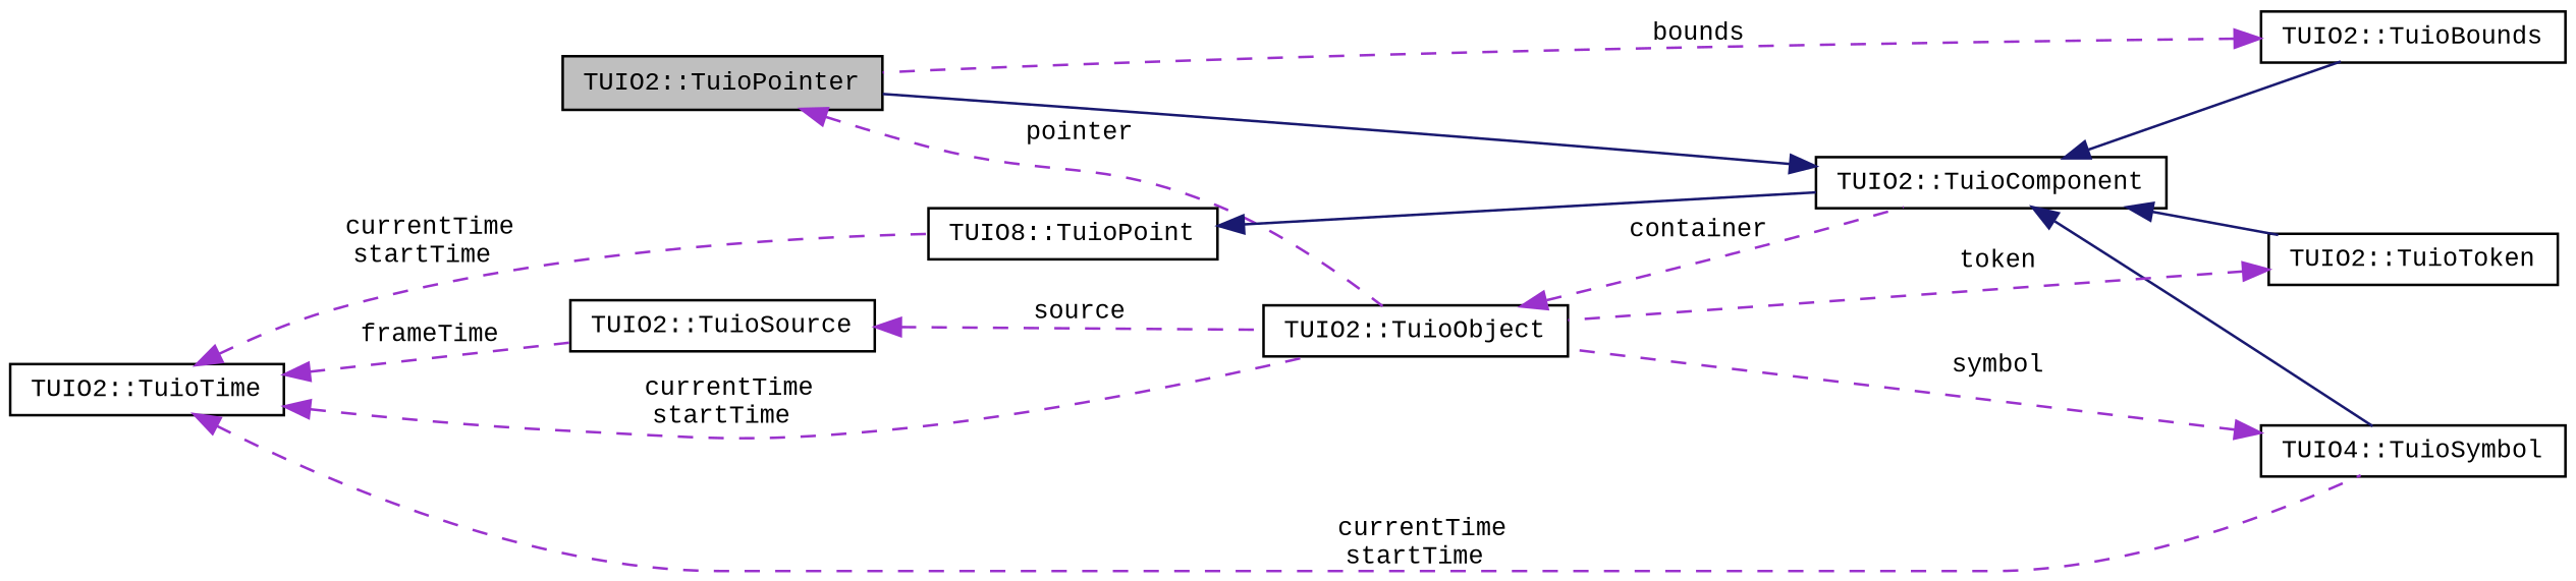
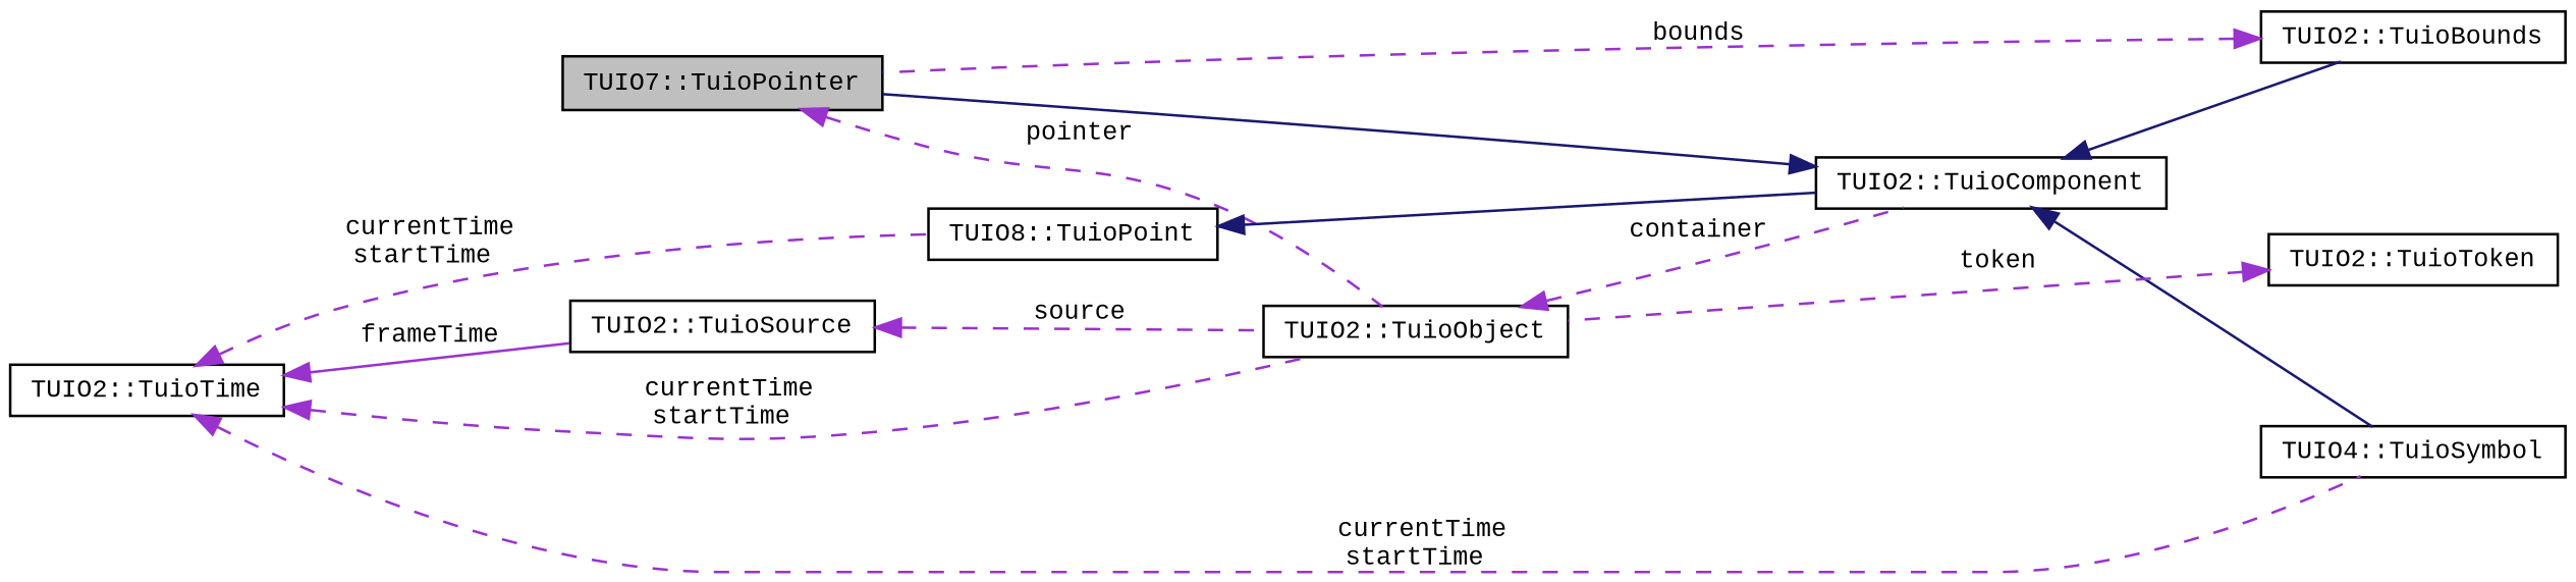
  digraph {
    fontname="Liberation Mono"
    rankdir=LR
    node [color=black fillcolor=white fontname="Liberation Mono" fontsize=10 shape=record style=filled]
    edge [color=darkorchid3 dir=back fontname="Liberation Mono" fontsize=10 labelfontname=Helvetica labelfontsize=10 style=dashed]
-   n1 [fillcolor=grey75 fontcolor=black height=0.2 label="TUIO2::TuioPointer" width=0.4]
+   n1 [fillcolor=grey75 fontcolor=black height=0.2 label="TUIO7::TuioPointer" width=0.4]
    n2 [height=0.2 label="TUIO2::TuioObject" width=0.4]
    n3 [height=0.2 label="TUIO2::TuioComponent" width=0.4]
    n4 [height=0.2 label="TUIO2::TuioToken" width=0.4]
    n5 [height=0.2 label="TUIO2::TuioBounds" width=0.4]
    n6 [height=0.2 label="TUIO4::TuioSymbol" width=0.4]
    n7 [height=0.2 label="TUIO8::TuioPoint" width=0.4]
    n8 [height=0.2 label="TUIO2::TuioTime" width=0.4]
    n9 [height=0.2 label="TUIO2::TuioSource" width=0.4]
    n1 -> n2 [label=" pointer"]
    n2 -> n3 [label=" container"]
    n3 -> n1 [color=midnightblue style=solid]
-   n3 -> n4 [color=midnightblue style=solid]
    n3 -> n5 [color=midnightblue style=solid]
    n3 -> n6 [color=midnightblue style=solid]
    n4 -> n2 [label=" token"]
    n5 -> n1 [label=" bounds"]
-   n6 -> n2 [label=" symbol"]
    n7 -> n3 [color=midnightblue style=solid]
    n8 -> n2 [label=" currentTime\nstartTime"]
    n8 -> n6 [label=" currentTime\nstartTime"]
    n8 -> n7 [label=" currentTime\nstartTime"]
-   n8 -> n9 [label=" frameTime"]
+   n8 -> n9 [label=" frameTime" style=solid]
    n9 -> n2 [label=" source"]
  }
